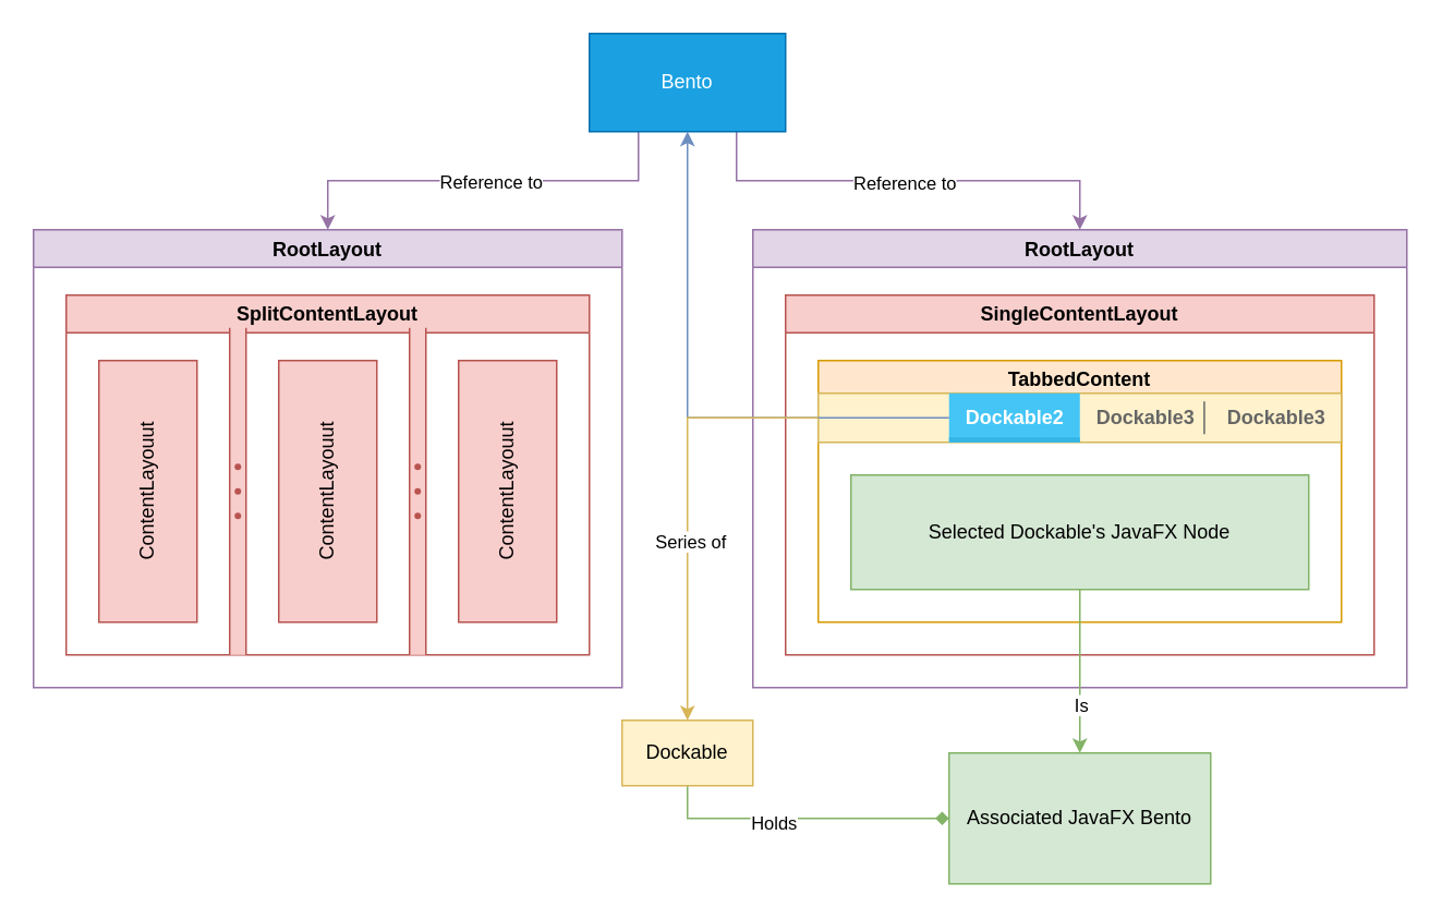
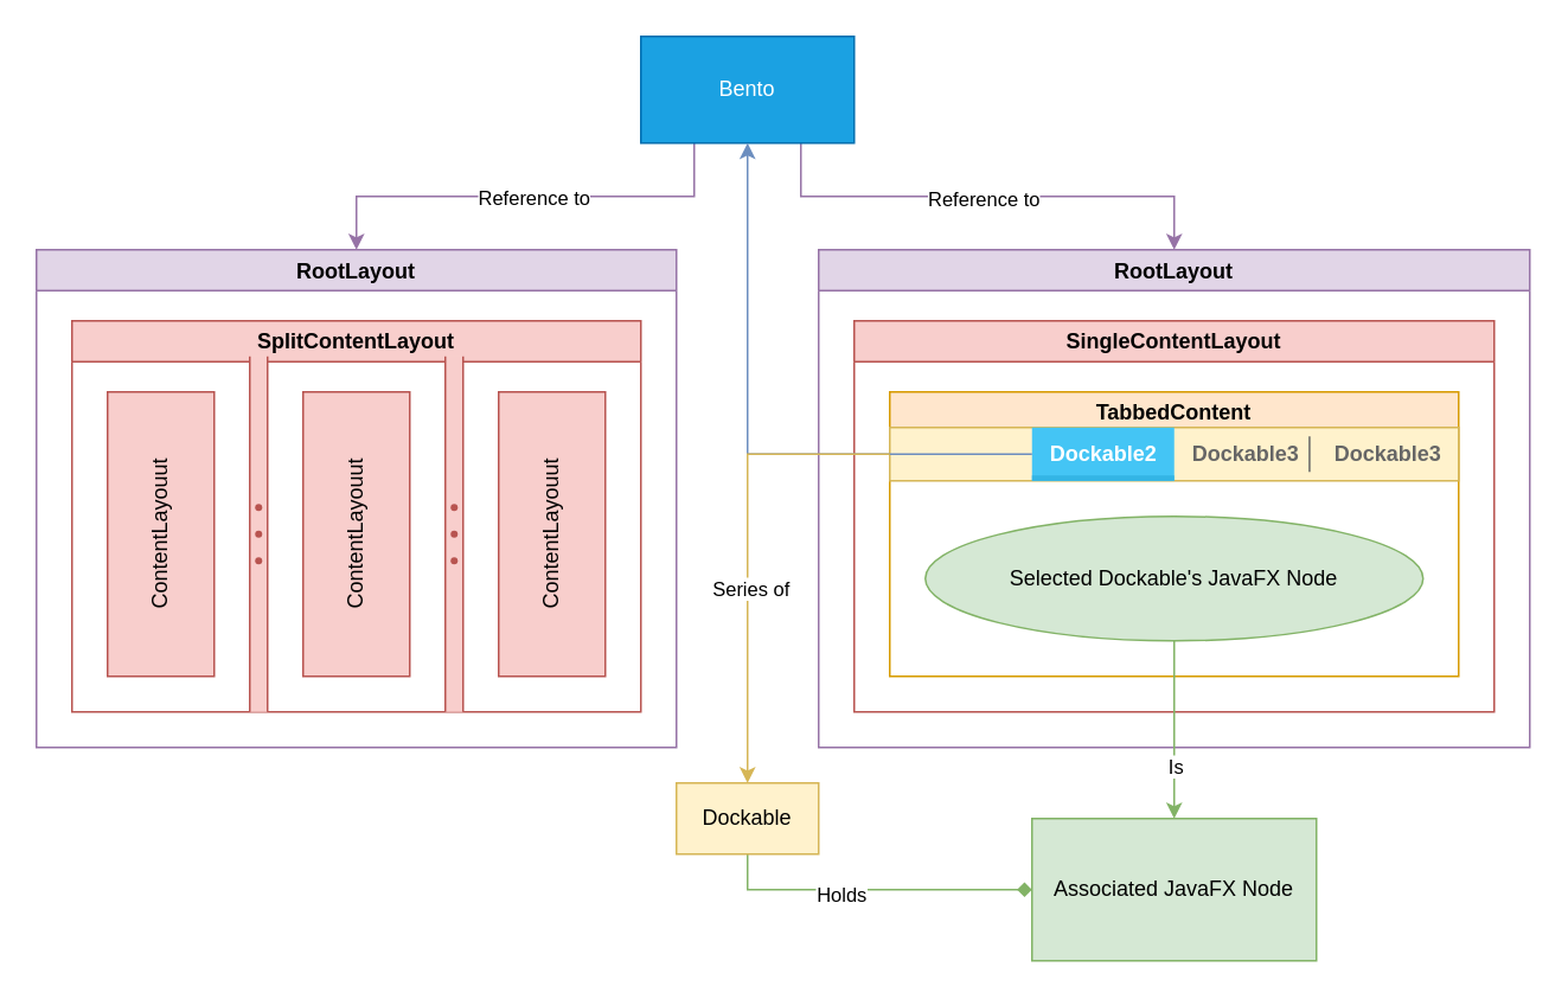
  <mxCell id="0" />
  <mxCell id="1" parent="0" />
  <mxCell id="2" value="RootLayout" style="swimlane;fillColor=#e1d5e7;strokeColor=#9673a6;" parent="1" vertex="1"><mxGeometry x="20" y="140" width="360" height="280" as="geometry" /></mxCell>
  <mxCell id="3" value="SplitContentLayout" style="swimlane;whiteSpace=wrap;html=1;startSize=23;fillColor=#f8cecc;strokeColor=#b85450;" parent="2" vertex="1"><mxGeometry x="20" y="40" width="320" height="220" as="geometry" /></mxCell>
  <mxCell id="4" value="" style="verticalLabelPosition=bottom;shadow=0;dashed=0;align=center;html=1;verticalAlign=top;strokeWidth=1;shape=mxgraph.mockup.forms.splitter;strokeColor=#b85450;direction=north;fillColor=#f8cecc;" parent="3" vertex="1"><mxGeometry x="100" y="20" width="10" height="200" as="geometry" /></mxCell>
  <mxCell id="5" value="" style="verticalLabelPosition=bottom;shadow=0;dashed=0;align=center;html=1;verticalAlign=top;strokeWidth=1;shape=mxgraph.mockup.forms.splitter;strokeColor=#b85450;direction=north;fillColor=#f8cecc;" parent="3" vertex="1"><mxGeometry x="210" y="20" width="10" height="200" as="geometry" /></mxCell>
  <mxCell id="6" value="ContentLayouut" style="rounded=0;whiteSpace=wrap;html=1;direction=west;horizontal=0;fillColor=#f8cecc;strokeColor=#b85450;" parent="3" vertex="1"><mxGeometry x="20" y="40" width="60" height="160" as="geometry" /></mxCell>
  <mxCell id="7" value="ContentLayouut" style="rounded=0;whiteSpace=wrap;html=1;direction=west;horizontal=0;fillColor=#f8cecc;strokeColor=#b85450;" parent="3" vertex="1"><mxGeometry x="130" y="40" width="60" height="160" as="geometry" /></mxCell>
  <mxCell id="8" value="ContentLayouut" style="rounded=0;whiteSpace=wrap;html=1;direction=west;horizontal=0;fillColor=#f8cecc;strokeColor=#b85450;" parent="3" vertex="1"><mxGeometry x="240" y="40" width="60" height="160" as="geometry" /></mxCell>
  <mxCell id="9" style="edgeStyle=orthogonalEdgeStyle;rounded=0;orthogonalLoop=1;jettySize=auto;html=1;exitX=0.25;exitY=1;exitDx=0;exitDy=0;entryX=0.5;entryY=0;entryDx=0;entryDy=0;fillColor=#e1d5e7;strokeColor=#9673a6;" parent="1" source="13" target="2" edge="1"><mxGeometry relative="1" as="geometry" /></mxCell>
  <mxCell id="10" value="Reference to" style="edgeLabel;html=1;align=center;verticalAlign=middle;resizable=0;points=[];" parent="9" vertex="1" connectable="0"><mxGeometry x="-0.035" relative="1" as="geometry"><mxPoint as="offset" /></mxGeometry></mxCell>
  <mxCell id="11" style="edgeStyle=orthogonalEdgeStyle;rounded=0;orthogonalLoop=1;jettySize=auto;html=1;exitX=0.75;exitY=1;exitDx=0;exitDy=0;entryX=0.5;entryY=0;entryDx=0;entryDy=0;fillColor=#e1d5e7;strokeColor=#9673a6;" parent="1" source="13" target="14" edge="1"><mxGeometry relative="1" as="geometry" /></mxCell>
  <mxCell id="12" value="Reference to" style="edgeLabel;html=1;align=center;verticalAlign=middle;resizable=0;points=[];" parent="11" vertex="1" connectable="0"><mxGeometry x="-0.024" y="-1" relative="1" as="geometry"><mxPoint as="offset" /></mxGeometry></mxCell>
  <mxCell id="13" value="Bento" style="rounded=0;whiteSpace=wrap;html=1;fillColor=#1ba1e2;strokeColor=#006EAF;fontColor=#ffffff;" parent="1" vertex="1"><mxGeometry x="360" y="20" width="120" height="60" as="geometry" /></mxCell>
  <mxCell id="14" value="RootLayout" style="swimlane;fillColor=#e1d5e7;strokeColor=#9673a6;" parent="1" vertex="1"><mxGeometry x="460" y="140" width="400" height="280" as="geometry" /></mxCell>
  <mxCell id="15" value="SingleContentLayout" style="swimlane;whiteSpace=wrap;html=1;startSize=23;fillColor=#f8cecc;strokeColor=#b85450;" parent="14" vertex="1"><mxGeometry x="20" y="40" width="360" height="220" as="geometry" /></mxCell>
  <mxCell id="16" value="TabbedContent" style="swimlane;whiteSpace=wrap;html=1;startSize=23;fillColor=#ffe6cc;strokeColor=#d79b00;" vertex="1" parent="15"><mxGeometry x="20" y="40" width="320" height="160" as="geometry" /></mxCell>
  <mxCell id="17" value="" style="strokeWidth=1;html=1;shadow=0;dashed=0;shape=mxgraph.android.rrect;rSize=0;fillColor=#fff2cc;strokeColor=#d6b656;" parent="16" vertex="1"><mxGeometry y="20" width="320" height="30" as="geometry" /></mxCell>
  <mxCell id="18" value="Dockable2" style="strokeWidth=1;html=1;shadow=0;dashed=0;shape=mxgraph.android.rrect;rSize=0;fontStyle=1;fillColor=#44c5f5;strokeColor=none;fontColor=#ffffff;" parent="17" vertex="1"><mxGeometry x="80" width="80" height="30" as="geometry" /></mxCell>
  <mxCell id="19" value="" style="strokeWidth=1;html=1;shadow=0;dashed=0;shape=mxgraph.android.rrect;rSize=0;fillColor=#33b5e5;strokeColor=none;" parent="18" vertex="1"><mxGeometry y="27" width="80" height="3" as="geometry" /></mxCell>
  <mxCell id="20" value="Dockable3" style="strokeWidth=1;html=1;shadow=0;dashed=0;shape=mxgraph.android.anchor;fontStyle=1;fontColor=#666666;" parent="17" vertex="1"><mxGeometry x="160" width="80" height="30" as="geometry" /></mxCell>
  <mxCell id="21" value="Dockable3" style="strokeWidth=1;html=1;shadow=0;dashed=0;shape=mxgraph.android.anchor;fontStyle=1;fontColor=#666666;" parent="17" vertex="1"><mxGeometry x="240" width="80" height="30" as="geometry" /></mxCell>
  <mxCell id="22" value="" style="shape=line;strokeColor=#666666;direction=south;" parent="17" vertex="1"><mxGeometry x="227.459" y="5" width="17.297" height="20" as="geometry" /></mxCell>
- <mxCell id="23" value="Selected Dockable's JavaFX Node" style="rounded=0;whiteSpace=wrap;html=1;direction=west;horizontal=1;fillColor=#d5e8d4;strokeColor=#82b366;" parent="16" vertex="1"><mxGeometry x="20" y="70" width="280" height="70" as="geometry" /></mxCell>
+ <mxCell id="23" value="Selected Dockable's JavaFX Node" style="ellipse;whiteSpace=wrap;html=1;direction=west;horizontal=1;fillColor=#d5e8d4;strokeColor=#82b366;" parent="16" vertex="1"><mxGeometry x="20" y="70" width="280" height="70" as="geometry" /></mxCell>
  <mxCell id="24" style="edgeStyle=orthogonalEdgeStyle;rounded=0;orthogonalLoop=1;jettySize=auto;html=1;fillColor=#dae8fc;strokeColor=#6c8ebf;" parent="16" source="18" target="13" edge="1"><mxGeometry relative="1" as="geometry" /></mxCell>
  <mxCell id="25" style="edgeStyle=orthogonalEdgeStyle;rounded=0;orthogonalLoop=1;jettySize=auto;html=1;exitX=0.5;exitY=1;exitDx=0;exitDy=0;entryX=0;entryY=0.5;entryDx=0;entryDy=0;fillColor=#d5e8d4;strokeColor=#82b366;endArrow=diamond;" parent="1" source="27" target="28" edge="1"><mxGeometry relative="1" as="geometry" /></mxCell>
  <mxCell id="26" value="Holds" style="edgeLabel;html=1;align=center;verticalAlign=middle;resizable=0;points=[];" parent="25" vertex="1" connectable="0"><mxGeometry x="-0.197" y="-2" relative="1" as="geometry"><mxPoint as="offset" /></mxGeometry></mxCell>
  <mxCell id="27" value="Dockable" style="rounded=0;whiteSpace=wrap;html=1;fillColor=#fff2cc;strokeColor=#d6b656;" parent="1" vertex="1"><mxGeometry x="380" y="440" width="80" height="40" as="geometry" /></mxCell>
- <mxCell id="28" value="Associated JavaFX Bento" style="rounded=0;whiteSpace=wrap;html=1;fillColor=#d5e8d4;strokeColor=#82b366;" parent="1" vertex="1"><mxGeometry x="580" y="460" width="160" height="80" as="geometry" /></mxCell>
+ <mxCell id="28" value="Associated JavaFX Node" style="rounded=0;whiteSpace=wrap;html=1;fillColor=#d5e8d4;strokeColor=#82b366;" parent="1" vertex="1"><mxGeometry x="580" y="460" width="160" height="80" as="geometry" /></mxCell>
  <mxCell id="29" style="edgeStyle=orthogonalEdgeStyle;rounded=0;orthogonalLoop=1;jettySize=auto;html=1;exitX=0.5;exitY=0;exitDx=0;exitDy=0;entryX=0.5;entryY=0;entryDx=0;entryDy=0;fillColor=#d5e8d4;strokeColor=#82b366;" parent="1" source="23" target="28" edge="1"><mxGeometry relative="1" as="geometry" /></mxCell>
  <mxCell id="30" value="Is" style="edgeLabel;html=1;align=center;verticalAlign=middle;resizable=0;points=[];" parent="29" vertex="1" connectable="0"><mxGeometry x="0.356" y="-2" relative="1" as="geometry"><mxPoint x="2" y="2" as="offset" /></mxGeometry></mxCell>
  <mxCell id="31" style="edgeStyle=orthogonalEdgeStyle;rounded=0;orthogonalLoop=1;jettySize=auto;html=1;entryX=0.5;entryY=0;entryDx=0;entryDy=0;fillColor=#fff2cc;strokeColor=#d6b656;" parent="1" source="17" target="27" edge="1"><mxGeometry relative="1" as="geometry" /></mxCell>
  <mxCell id="32" value="Series of" style="edgeLabel;html=1;align=center;verticalAlign=middle;resizable=0;points=[];" parent="31" vertex="1" connectable="0"><mxGeometry x="0.169" y="1" relative="1" as="geometry"><mxPoint as="offset" /></mxGeometry></mxCell>
